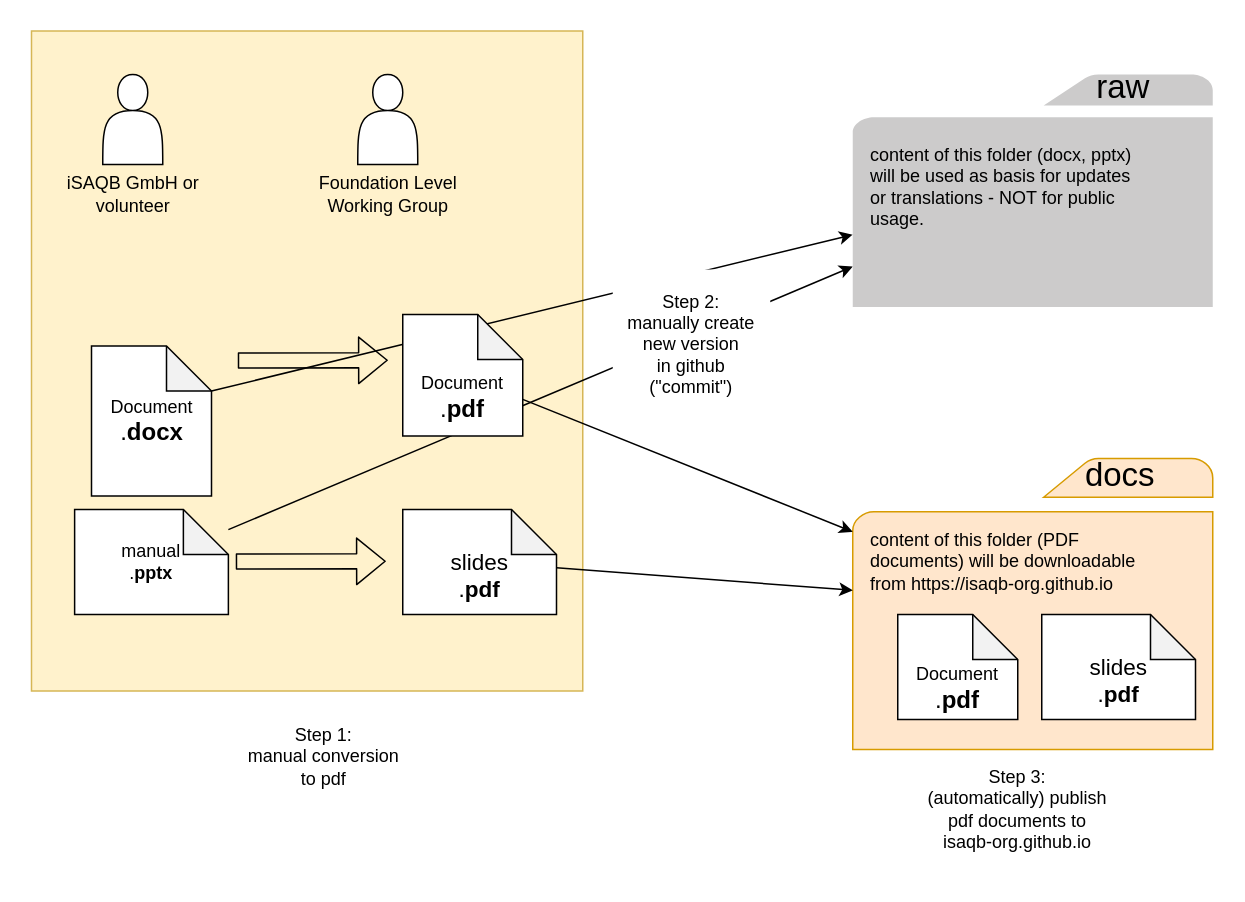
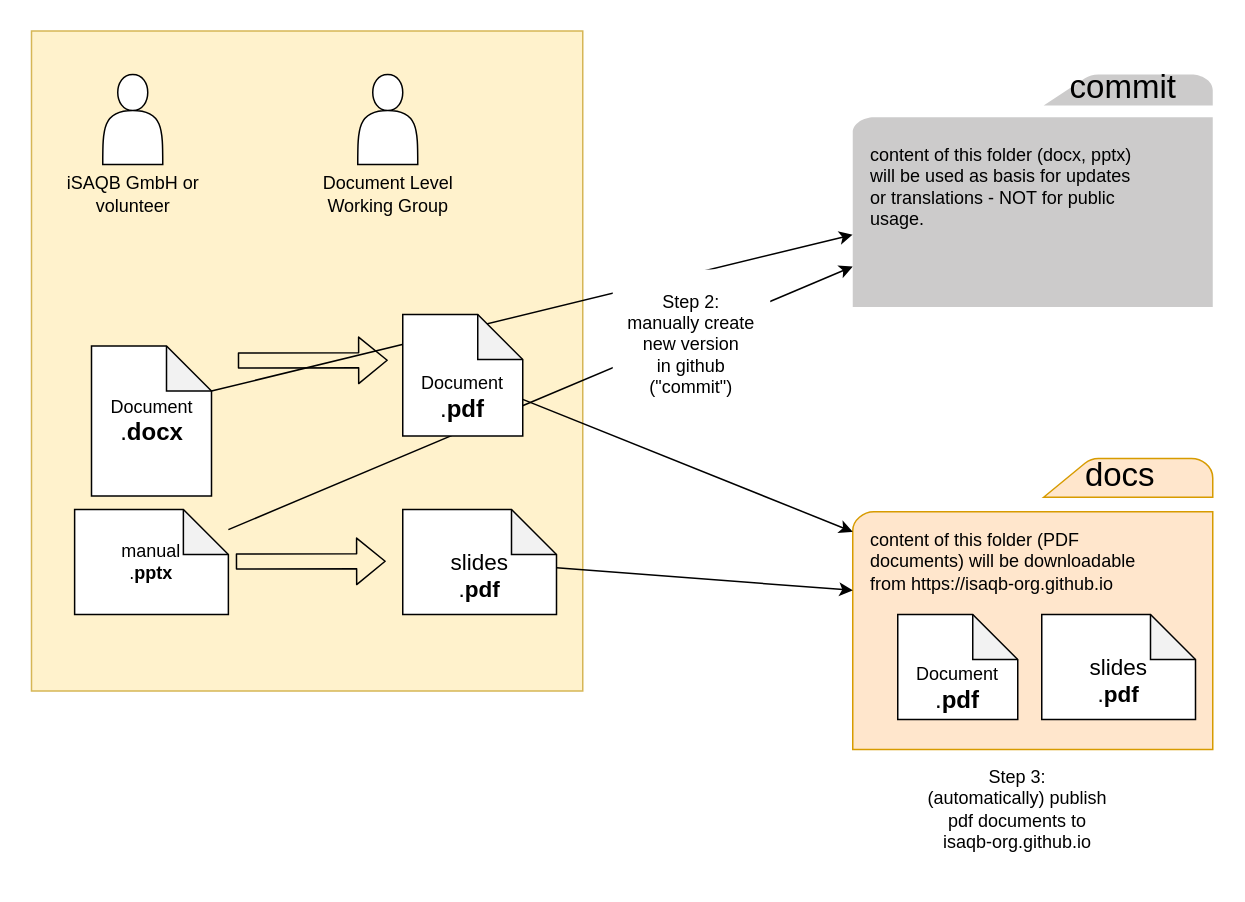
  <mxCell id="0" />
  <mxCell id="1" parent="0" />
  <mxCell id="2" value="" style="whiteSpace=wrap;html=1;fillColor=#fff2cc;strokeColor=#d6b656;" vertex="1" parent="1"><mxGeometry x="20.5" y="20" width="367.5" height="440" as="geometry" /></mxCell>
  <mxCell id="3" style="rounded=0;orthogonalLoop=1;jettySize=auto;html=1;fontSize=22;" edge="1" parent="1" source="6" target="18"><mxGeometry relative="1" as="geometry"><mxPoint x="150.5" y="230" as="sourcePoint" /><mxPoint x="578" y="156.993" as="targetPoint" /></mxGeometry></mxCell>
  <mxCell id="4" style="rounded=0;orthogonalLoop=1;jettySize=auto;html=1;exitX=0;exitY=0;exitDx=80;exitDy=30;exitPerimeter=0;fontSize=22;" edge="1" parent="1" source="5" target="18"><mxGeometry relative="1" as="geometry" /></mxCell>
  <mxCell id="5" value="Document&lt;br&gt;&lt;font style=&quot;font-size: 16px&quot;&gt;.&lt;b&gt;docx&lt;/b&gt;&lt;/font&gt;" style="shape=note;whiteSpace=wrap;html=1;backgroundOutline=1;darkOpacity=0.05;" vertex="1" parent="1"><mxGeometry x="60.5" y="230" width="80" height="100" as="geometry" /></mxCell>
  <mxCell id="6" value="manual&lt;br&gt;.&lt;b&gt;pptx&lt;/b&gt;" style="shape=note;whiteSpace=wrap;html=1;backgroundOutline=1;darkOpacity=0.05;" vertex="1" parent="1"><mxGeometry x="49.25" y="339" width="102.5" height="70" as="geometry" /></mxCell>
  <mxCell id="7" value="" style="shape=actor;whiteSpace=wrap;html=1;" vertex="1" parent="1"><mxGeometry x="68" y="49" width="40" height="60" as="geometry" /></mxCell>
  <mxCell id="8" value="" style="shape=actor;whiteSpace=wrap;html=1;" vertex="1" parent="1"><mxGeometry x="238" y="49" width="40" height="60" as="geometry" /></mxCell>
  <mxCell id="9" value="iSAQB GmbH or volunteer" style="text;html=1;strokeColor=none;fillColor=none;align=center;verticalAlign=middle;whiteSpace=wrap;rounded=0;" vertex="1" parent="1"><mxGeometry x="35.5" y="119" width="105" height="20" as="geometry" /></mxCell>
- <mxCell id="10" value="Foundation Level&lt;br&gt;Working Group" style="text;html=1;strokeColor=none;fillColor=none;align=center;verticalAlign=middle;whiteSpace=wrap;rounded=0;" vertex="1" parent="1"><mxGeometry x="205.5" y="119" width="105" height="20" as="geometry" /></mxCell>
+ <mxCell id="10" value="Document Level&lt;br&gt;Working Group" style="text;html=1;strokeColor=none;fillColor=none;align=center;verticalAlign=middle;whiteSpace=wrap;rounded=0;" vertex="1" parent="1"><mxGeometry x="205.5" y="119" width="105" height="20" as="geometry" /></mxCell>
  <mxCell id="11" style="edgeStyle=orthogonalEdgeStyle;rounded=0;orthogonalLoop=1;jettySize=auto;html=1;exitX=0.5;exitY=1;exitDx=0;exitDy=0;exitPerimeter=0;" edge="1" parent="1" source="5" target="5"><mxGeometry relative="1" as="geometry" /></mxCell>
  <mxCell id="12" value="" style="shape=flexArrow;endArrow=classic;html=1;entryX=0.686;entryY=0.545;entryDx=0;entryDy=0;entryPerimeter=0;" edge="1" parent="1"><mxGeometry width="50" height="50" relative="1" as="geometry"><mxPoint x="158" y="239.7" as="sourcePoint" /><mxPoint x="258.1" y="239.5" as="targetPoint" /></mxGeometry></mxCell>
  <mxCell id="13" value="&lt;br&gt;&lt;br&gt;Document&lt;br&gt;&lt;font style=&quot;font-size: 16px&quot;&gt;.&lt;b&gt;pdf&lt;/b&gt;&lt;/font&gt;" style="shape=note;whiteSpace=wrap;html=1;backgroundOutline=1;darkOpacity=0.05;" vertex="1" parent="1"><mxGeometry x="268" y="209" width="80" height="81" as="geometry" /></mxCell>
  <mxCell id="14" value="&lt;font style=&quot;font-size: 15px&quot;&gt;&lt;br&gt;slides&lt;br&gt;.&lt;b&gt;pdf&lt;/b&gt;&lt;/font&gt;" style="shape=note;whiteSpace=wrap;html=1;backgroundOutline=1;darkOpacity=0.05;" vertex="1" parent="1"><mxGeometry x="268" y="339" width="102.5" height="70" as="geometry" /></mxCell>
  <mxCell id="15" value="" style="shape=flexArrow;endArrow=classic;html=1;entryX=0.686;entryY=0.545;entryDx=0;entryDy=0;entryPerimeter=0;" edge="1" parent="1"><mxGeometry width="50" height="50" relative="1" as="geometry"><mxPoint x="156.65" y="373.7" as="sourcePoint" /><mxPoint x="256.75" y="373.5" as="targetPoint" /></mxGeometry></mxCell>
- <mxCell id="16" value="Step 1:&lt;br&gt;manual conversion&lt;br&gt;to pdf" style="text;html=1;strokeColor=none;fillColor=none;align=center;verticalAlign=middle;whiteSpace=wrap;rounded=0;" vertex="1" parent="1"><mxGeometry x="163" y="479" width="105" height="50" as="geometry" /></mxCell>
  <mxCell id="17" value="Step 2:&lt;br&gt;manually create new version&lt;br&gt;in github&lt;br&gt;(&quot;commit&quot;)" style="text;html=1;align=center;verticalAlign=middle;whiteSpace=wrap;rounded=0;fillColor=#ffffff;" vertex="1" parent="1"><mxGeometry x="408" y="179" width="105" height="100" as="geometry" /></mxCell>
  <mxCell id="18" value="" style="pointerEvents=1;shadow=0;dashed=0;html=1;strokeColor=none;labelPosition=center;verticalLabelPosition=bottom;verticalAlign=top;outlineConnect=0;align=center;shape=mxgraph.office.concepts.folder;fillColor=#CCCBCB;" vertex="1" parent="1"><mxGeometry x="568" y="49" width="240" height="155" as="geometry" /></mxCell>
  <mxCell id="19" value="" style="pointerEvents=1;shadow=0;dashed=0;html=1;strokeColor=#d79b00;labelPosition=center;verticalLabelPosition=bottom;verticalAlign=top;outlineConnect=0;align=center;shape=mxgraph.office.concepts.folder;fillColor=#ffe6cc;" vertex="1" parent="1"><mxGeometry x="568" y="305" width="240" height="194" as="geometry" /></mxCell>
  <mxCell id="20" value="docs" style="text;html=1;strokeColor=none;fillColor=none;align=center;verticalAlign=middle;whiteSpace=wrap;rounded=0;fontSize=22;" vertex="1" parent="1"><mxGeometry x="694" y="292" width="105" height="50" as="geometry" /></mxCell>
- <mxCell id="21" value="raw" style="text;html=1;strokeColor=none;fillColor=none;align=center;verticalAlign=middle;whiteSpace=wrap;rounded=0;fontSize=22;" vertex="1" parent="1"><mxGeometry x="696" y="33" width="105" height="50" as="geometry" /></mxCell>
+ <mxCell id="21" value="commit" style="text;html=1;strokeColor=none;fillColor=none;align=center;verticalAlign=middle;whiteSpace=wrap;rounded=0;fontSize=22;" vertex="1" parent="1"><mxGeometry x="696" y="33" width="105" height="50" as="geometry" /></mxCell>
  <mxCell id="22" value="content of this folder (PDF documents) will be downloadable&lt;br&gt;from https://isaqb-org.github.io" style="text;html=1;strokeColor=none;fillColor=none;align=left;verticalAlign=middle;whiteSpace=wrap;rounded=0;" vertex="1" parent="1"><mxGeometry x="578" y="349" width="180" height="50" as="geometry" /></mxCell>
  <mxCell id="23" value="content of this folder (docx, pptx) will be used as basis for updates or translations - NOT for public usage." style="text;html=1;strokeColor=none;fillColor=none;align=left;verticalAlign=middle;whiteSpace=wrap;rounded=0;" vertex="1" parent="1"><mxGeometry x="578" y="89" width="180" height="70" as="geometry" /></mxCell>
  <mxCell id="24" value="Step 3:&lt;br&gt;(automatically) publish pdf documents to&lt;br&gt;isaqb-org.github.io" style="text;html=1;strokeColor=none;fillColor=none;align=center;verticalAlign=middle;whiteSpace=wrap;rounded=0;" vertex="1" parent="1"><mxGeometry x="608" y="499" width="140" height="80" as="geometry" /></mxCell>
  <mxCell id="25" value="&lt;font style=&quot;font-size: 15px&quot;&gt;&lt;br&gt;slides&lt;br&gt;.&lt;b&gt;pdf&lt;/b&gt;&lt;/font&gt;" style="shape=note;whiteSpace=wrap;html=1;backgroundOutline=1;darkOpacity=0.05;" vertex="1" parent="1"><mxGeometry x="694" y="409" width="102.5" height="70" as="geometry" /></mxCell>
  <mxCell id="26" value="&lt;br&gt;&lt;br&gt;Document&lt;br&gt;&lt;font style=&quot;font-size: 16px&quot;&gt;.&lt;b&gt;pdf&lt;/b&gt;&lt;/font&gt;" style="shape=note;whiteSpace=wrap;html=1;backgroundOutline=1;darkOpacity=0.05;" vertex="1" parent="1"><mxGeometry x="598" y="409" width="80" height="70" as="geometry" /></mxCell>
  <mxCell id="27" style="rounded=0;orthogonalLoop=1;jettySize=auto;html=1;fontSize=22;" edge="1" parent="1" source="13" target="19"><mxGeometry relative="1" as="geometry"><mxPoint x="150.5" y="230" as="sourcePoint" /><mxPoint x="578" y="156.993" as="targetPoint" /></mxGeometry></mxCell>
  <mxCell id="28" style="rounded=0;orthogonalLoop=1;jettySize=auto;html=1;fontSize=22;" edge="1" parent="1" source="14" target="19"><mxGeometry relative="1" as="geometry"><mxPoint x="358" y="275.553" as="sourcePoint" /><mxPoint x="578" y="363.842" as="targetPoint" /></mxGeometry></mxCell>
